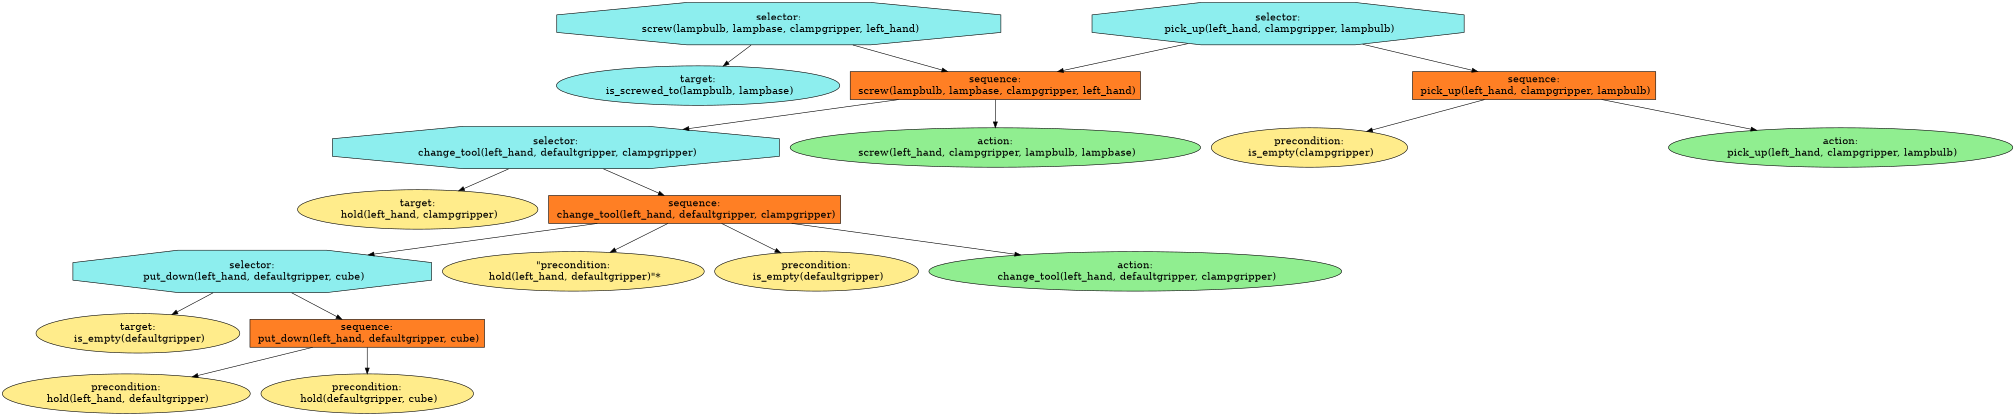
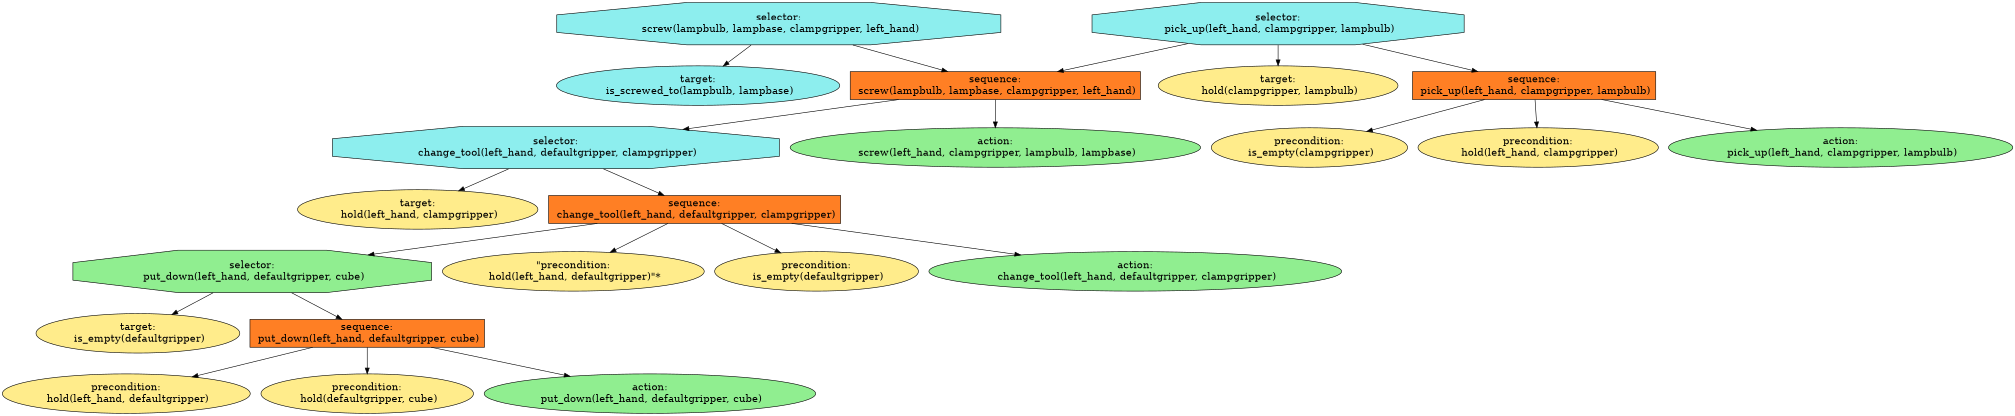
  digraph {
    fontname="times-roman"
    ordering=out
    node [fillcolor=lightgoldenrod1 fontcolor=black fontname="times-roman" fontsize=18 shape=ellipse style=filled]
    edge [fontname="times-roman"]
    n1 [fillcolor=darkslategray2 label="selector:\n screw(lampbulb, lampbase, clampgripper, left_hand)" shape=octagon]
    n2 [fillcolor=darkslategray2 label="target:\n is_screwed_to(lampbulb, lampbase)"]
    n3 [fillcolor=chocolate1 label="sequence:\n screw(lampbulb, lampbase, clampgripper, left_hand)" shape=box]
    n4 [fillcolor=darkslategray2 label="selector:\n change_tool(left_hand, defaultgripper, clampgripper)" shape=octagon]
    n5 [fillcolor=lightgreen label="action:\n screw(left_hand, clampgripper, lampbulb, lampbase)"]
    n6 [label="target:\n hold(left_hand, clampgripper)"]
    n7 [fillcolor=chocolate1 label="sequence:\n change_tool(left_hand, defaultgripper, clampgripper)" shape=box]
    n8 [fillcolor=darkslategray2 label="selector:\n pick_up(left_hand, clampgripper, lampbulb)" shape=octagon]
+   n9 [label="target:\n hold(clampgripper, lampbulb)"]
    n10 [fillcolor=chocolate1 label="sequence:\n pick_up(left_hand, clampgripper, lampbulb)" shape=box]
-   n11 [fillcolor=darkslategray2 label="selector:\n put_down(left_hand, defaultgripper, cube)" shape=octagon]
+   n11 [fillcolor=lightgreen label="selector:\n put_down(left_hand, defaultgripper, cube)" shape=octagon]
    n12 [label="\"precondition:\n hold(left_hand, defaultgripper)\"*"]
    n13 [label="precondition:\n is_empty(defaultgripper)"]
    n14 [fillcolor=lightgreen label="action:\n change_tool(left_hand, defaultgripper, clampgripper)"]
    n15 [label="target:\n is_empty(defaultgripper)"]
    n16 [fillcolor=chocolate1 label="sequence:\n put_down(left_hand, defaultgripper, cube)" shape=box]
    n17 [label="precondition:\n hold(left_hand, defaultgripper)"]
    n18 [label="precondition:\n hold(defaultgripper, cube)"]
+   n19 [fillcolor=lightgreen label="action:\n put_down(left_hand, defaultgripper, cube)"]
    n20 [label="precondition:\n is_empty(clampgripper)"]
+   n21 [label="precondition:\n hold(left_hand, clampgripper)"]
    n22 [fillcolor=lightgreen label="action:\n pick_up(left_hand, clampgripper, lampbulb)"]
    n1 -> n2
    n1 -> n3
    n3 -> n4
    n3 -> n5
    n4 -> n6
    n4 -> n7
    n7 -> n11
    n7 -> n12
    n7 -> n13
    n7 -> n14
    n8 -> n3
+   n8 -> n9
    n8 -> n10
    n10 -> n20
+   n10 -> n21
    n10 -> n22
    n11 -> n15
    n11 -> n16
    n16 -> n17
    n16 -> n18
+   n16 -> n19
  }
